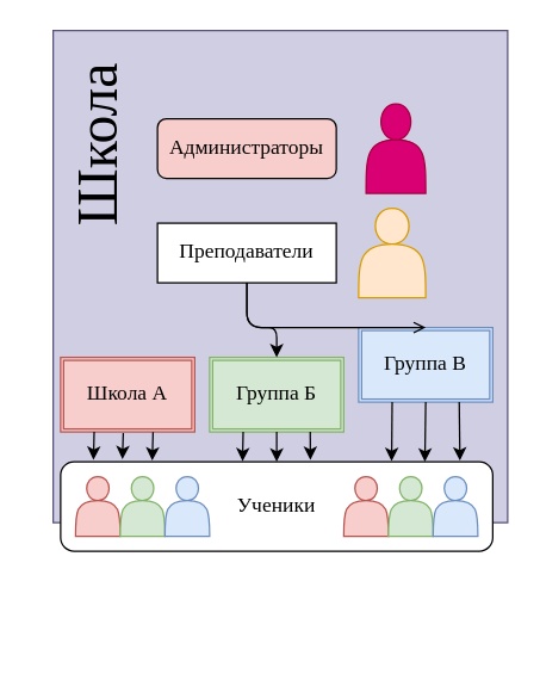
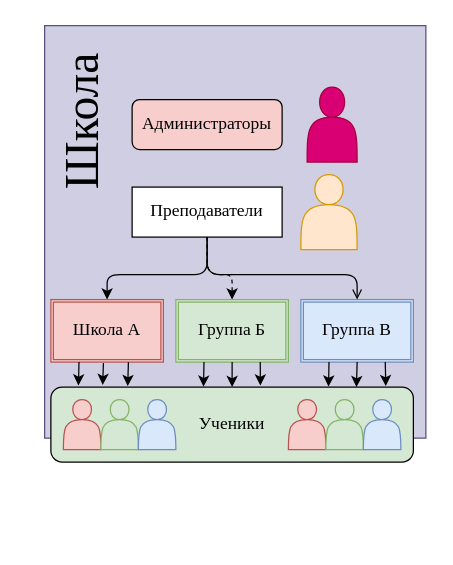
  <mxCell id="0" />
  <mxCell id="1" parent="0" />
  <mxCell id="2" value="" style="rounded=0;whiteSpace=wrap;html=1;fontFamily=Comic Sans MS;fontSize=14;fillColor=#d0cee2;strokeColor=#56517e;" vertex="1" parent="1"><mxGeometry x="35" y="20" width="305" height="330" as="geometry" /></mxCell>
  <mxCell id="3" value="&lt;font style=&quot;font-size: 38px;&quot;&gt;Школа&lt;/font&gt;" style="text;html=1;align=center;verticalAlign=middle;whiteSpace=wrap;rounded=0;fontFamily=Comic Sans MS;fontSize=38;rotation=-90;" vertex="1" parent="1"><mxGeometry x="20" y="76.34" width="90" height="40.83" as="geometry" /></mxCell>
  <mxCell id="4" value="Администраторы" style="rounded=1;whiteSpace=wrap;html=1;fontFamily=Comic Sans MS;fontSize=14;fillColor=#f8cecc;" vertex="1" parent="1"><mxGeometry x="105" y="79.17" width="120" height="40" as="geometry" /></mxCell>
  <mxCell id="5" value="" style="shape=actor;whiteSpace=wrap;html=1;fontFamily=Comic Sans MS;fontSize=14;fillColor=#d80073;strokeColor=#A50040;fontColor=#ffffff;" vertex="1" parent="1"><mxGeometry x="245" y="69.17" width="40" height="60" as="geometry" /></mxCell>
  <mxCell id="6" value="" style="shape=actor;whiteSpace=wrap;html=1;fontFamily=Comic Sans MS;fontSize=14;fillColor=#ffe6cc;strokeColor=#d79b00;" vertex="1" parent="1"><mxGeometry x="240" y="139.17" width="45" height="60" as="geometry" /></mxCell>
  <mxCell id="7" value="&lt;div&gt;Преподаватели&lt;/div&gt;" style="whiteSpace=wrap;html=1;fontFamily=Comic Sans MS;fontSize=14;rounded=0;" vertex="1" parent="1"><mxGeometry x="105" y="149.17" width="120" height="40" as="geometry" /></mxCell>
  <mxCell id="8" value="Школа А" style="shape=ext;double=1;rounded=0;whiteSpace=wrap;html=1;fontFamily=Comic Sans MS;fontSize=14;fillColor=#f8cecc;strokeColor=#b85450;" vertex="1" parent="1"><mxGeometry x="40" y="239.17" width="90" height="50" as="geometry" /></mxCell>
  <mxCell id="9" value="Группа Б" style="shape=ext;double=1;rounded=0;whiteSpace=wrap;html=1;fontFamily=Comic Sans MS;fontSize=14;fillColor=#d5e8d4;strokeColor=#82b366;" vertex="1" parent="1"><mxGeometry x="140" y="239.17" width="90" height="50" as="geometry" /></mxCell>
- <mxCell id="10" value="Группа В" style="shape=ext;double=1;rounded=0;whiteSpace=wrap;html=1;fontFamily=Comic Sans MS;fontSize=14;fillColor=#dae8fc;strokeColor=#6c8ebf;" vertex="1" parent="1"><mxGeometry x="240" y="219.17" width="90" height="50" as="geometry" /></mxCell>
+ <mxCell id="10" value="Группа В" style="shape=ext;double=1;rounded=0;whiteSpace=wrap;html=1;fontFamily=Comic Sans MS;fontSize=14;fillColor=#dae8fc;strokeColor=#6c8ebf;" vertex="1" parent="1"><mxGeometry x="240" y="239.17" width="90" height="50" as="geometry" /></mxCell>
  <mxCell id="11" style="edgeStyle=orthogonalEdgeStyle;rounded=0;orthogonalLoop=1;jettySize=auto;html=1;exitX=0.5;exitY=1;exitDx=0;exitDy=0;fontFamily=Comic Sans MS;fontSize=14;" edge="1" parent="1"><mxGeometry relative="1" as="geometry"><mxPoint x="200" y="429.17" as="sourcePoint" /><mxPoint x="200" y="429.17" as="targetPoint" /></mxGeometry></mxCell>
- <mxCell id="13" value="" style="endArrow=classic;html=1;fontFamily=Comic Sans MS;fontSize=14;exitX=0.5;exitY=1;exitDx=0;exitDy=0;entryX=0.5;entryY=0;entryDx=0;entryDy=0;" edge="1" parent="1" source="7" target="9"><mxGeometry width="50" height="50" relative="1" as="geometry"><mxPoint x="100" y="199.17" as="sourcePoint" /><mxPoint x="95" y="249.17" as="targetPoint" /><Array as="points"><mxPoint x="165" y="219.17" /><mxPoint x="185" y="219.17" /></Array></mxGeometry></mxCell>
+ <mxCell id="12" value="" style="endArrow=classic;html=1;fontFamily=Comic Sans MS;fontSize=14;exitX=0.5;exitY=1;exitDx=0;exitDy=0;entryX=0.5;entryY=0;entryDx=0;entryDy=0;" edge="1" parent="1" source="7" target="8"><mxGeometry width="50" height="50" relative="1" as="geometry"><mxPoint x="80" y="239.17" as="sourcePoint" /><mxPoint x="130" y="189.17" as="targetPoint" /><Array as="points"><mxPoint x="165" y="219.17" /><mxPoint x="85" y="219.17" /></Array></mxGeometry></mxCell>
+ <mxCell id="13" value="" style="endArrow=classic;html=1;fontFamily=Comic Sans MS;fontSize=14;exitX=0.5;exitY=1;exitDx=0;exitDy=0;entryX=0.5;entryY=0;entryDx=0;entryDy=0;dashed=1;" edge="1" parent="1" source="7" target="9"><mxGeometry width="50" height="50" relative="1" as="geometry"><mxPoint x="100" y="199.17" as="sourcePoint" /><mxPoint x="95" y="249.17" as="targetPoint" /><Array as="points"><mxPoint x="165" y="219.17" /><mxPoint x="185" y="219.17" /></Array></mxGeometry></mxCell>
  <mxCell id="14" value="" style="endArrow=open;html=1;fontFamily=Comic Sans MS;fontSize=14;exitX=0.5;exitY=1;exitDx=0;exitDy=0;entryX=0.5;entryY=0;entryDx=0;entryDy=0;" edge="1" parent="1" source="7" target="10"><mxGeometry width="50" height="50" relative="1" as="geometry"><mxPoint x="100" y="199.17" as="sourcePoint" /><mxPoint x="195" y="249.17" as="targetPoint" /><Array as="points"><mxPoint x="165" y="219.17" /><mxPoint x="285" y="219.17" /></Array></mxGeometry></mxCell>
- <mxCell id="15" value="Ученики" style="rounded=1;whiteSpace=wrap;html=1;fontFamily=Comic Sans MS;fontSize=14;" vertex="1" parent="1"><mxGeometry x="40" y="309.17" width="290" height="60" as="geometry" /></mxCell>
+ <mxCell id="15" value="Ученики" style="rounded=1;whiteSpace=wrap;html=1;fontFamily=Comic Sans MS;fontSize=14;fillColor=#d5e8d4;" vertex="1" parent="1"><mxGeometry x="40" y="309.17" width="290" height="60" as="geometry" /></mxCell>
  <mxCell id="16" value="" style="endArrow=classic;html=1;fontFamily=Comic Sans MS;fontSize=14;exitX=0.25;exitY=1;exitDx=0;exitDy=0;entryX=0.076;entryY=-0.021;entryDx=0;entryDy=0;entryPerimeter=0;" edge="1" parent="1" source="8" target="15"><mxGeometry width="50" height="50" relative="1" as="geometry"><mxPoint x="120" y="259.17" as="sourcePoint" /><mxPoint x="170" y="209.17" as="targetPoint" /></mxGeometry></mxCell>
  <mxCell id="17" value="" style="endArrow=classic;html=1;fontFamily=Comic Sans MS;fontSize=14;exitX=0.467;exitY=1.013;exitDx=0;exitDy=0;entryX=0.143;entryY=-0.029;entryDx=0;entryDy=0;entryPerimeter=0;exitPerimeter=0;" edge="1" parent="1" source="8" target="15"><mxGeometry width="50" height="50" relative="1" as="geometry"><mxPoint x="72.5" y="299.17" as="sourcePoint" /><mxPoint x="72.04" y="317.91" as="targetPoint" /></mxGeometry></mxCell>
  <mxCell id="18" value="" style="endArrow=classic;html=1;fontFamily=Comic Sans MS;fontSize=14;exitX=0.689;exitY=1.004;exitDx=0;exitDy=0;entryX=0.212;entryY=-0.013;entryDx=0;entryDy=0;entryPerimeter=0;exitPerimeter=0;" edge="1" parent="1" source="8" target="15"><mxGeometry width="50" height="50" relative="1" as="geometry"><mxPoint x="92.03" y="299.82" as="sourcePoint" /><mxPoint x="91.47" y="317.43" as="targetPoint" /></mxGeometry></mxCell>
  <mxCell id="19" value="" style="endArrow=classic;html=1;fontFamily=Comic Sans MS;fontSize=14;exitX=0.25;exitY=1;exitDx=0;exitDy=0;entryX=0.421;entryY=-0.005;entryDx=0;entryDy=0;entryPerimeter=0;" edge="1" parent="1" source="9" target="15"><mxGeometry width="50" height="50" relative="1" as="geometry"><mxPoint x="92.5" y="319.17" as="sourcePoint" /><mxPoint x="92.04" y="337.91" as="targetPoint" /></mxGeometry></mxCell>
  <mxCell id="20" value="" style="endArrow=classic;html=1;fontFamily=Comic Sans MS;fontSize=14;exitX=0.5;exitY=1;exitDx=0;exitDy=0;entryX=0.5;entryY=0;entryDx=0;entryDy=0;" edge="1" parent="1" source="9" target="15"><mxGeometry width="50" height="50" relative="1" as="geometry"><mxPoint x="112.03" y="319.82" as="sourcePoint" /><mxPoint x="111.47" y="337.43" as="targetPoint" /></mxGeometry></mxCell>
  <mxCell id="21" value="" style="endArrow=classic;html=1;fontFamily=Comic Sans MS;fontSize=14;exitX=0.75;exitY=1;exitDx=0;exitDy=0;entryX=0.578;entryY=-0.021;entryDx=0;entryDy=0;entryPerimeter=0;" edge="1" parent="1" source="9" target="15"><mxGeometry width="50" height="50" relative="1" as="geometry"><mxPoint x="132.01" y="319.37" as="sourcePoint" /><mxPoint x="131.48" y="338.39" as="targetPoint" /></mxGeometry></mxCell>
  <mxCell id="22" value="" style="endArrow=classic;html=1;fontFamily=Comic Sans MS;fontSize=14;exitX=0.75;exitY=1;exitDx=0;exitDy=0;entryX=0.924;entryY=-0.013;entryDx=0;entryDy=0;entryPerimeter=0;" edge="1" parent="1" source="10" target="15"><mxGeometry width="50" height="50" relative="1" as="geometry"><mxPoint x="172.5" y="299.17" as="sourcePoint" /><mxPoint x="172.09" y="318.87" as="targetPoint" /></mxGeometry></mxCell>
  <mxCell id="23" value="" style="endArrow=classic;html=1;fontFamily=Comic Sans MS;fontSize=14;exitX=0.5;exitY=1;exitDx=0;exitDy=0;entryX=0.843;entryY=0;entryDx=0;entryDy=0;entryPerimeter=0;" edge="1" parent="1" source="10" target="15"><mxGeometry width="50" height="50" relative="1" as="geometry"><mxPoint x="195" y="299.17" as="sourcePoint" /><mxPoint x="195" y="319.17" as="targetPoint" /></mxGeometry></mxCell>
  <mxCell id="24" value="" style="endArrow=classic;html=1;fontFamily=Comic Sans MS;fontSize=14;exitX=0.25;exitY=1;exitDx=0;exitDy=0;entryX=0.766;entryY=-0.007;entryDx=0;entryDy=0;entryPerimeter=0;" edge="1" parent="1" source="10" target="15"><mxGeometry width="50" height="50" relative="1" as="geometry"><mxPoint x="217.5" y="299.17" as="sourcePoint" /><mxPoint x="217.62" y="317.91" as="targetPoint" /></mxGeometry></mxCell>
  <mxCell id="25" value="" style="shape=actor;whiteSpace=wrap;html=1;fontFamily=Comic Sans MS;fontSize=14;fillColor=#f8cecc;strokeColor=#b85450;" vertex="1" parent="1"><mxGeometry x="50" y="319.17" width="30" height="40" as="geometry" /></mxCell>
  <mxCell id="26" value="" style="shape=actor;whiteSpace=wrap;html=1;fontFamily=Comic Sans MS;fontSize=14;fillColor=#d5e8d4;strokeColor=#82b366;" vertex="1" parent="1"><mxGeometry x="80" y="319.17" width="30" height="40" as="geometry" /></mxCell>
  <mxCell id="27" value="" style="shape=actor;whiteSpace=wrap;html=1;fontFamily=Comic Sans MS;fontSize=14;fillColor=#dae8fc;strokeColor=#6c8ebf;" vertex="1" parent="1"><mxGeometry x="110" y="319.17" width="30" height="40" as="geometry" /></mxCell>
  <mxCell id="28" value="" style="shape=actor;whiteSpace=wrap;html=1;fontFamily=Comic Sans MS;fontSize=14;fillColor=#f8cecc;strokeColor=#b85450;" vertex="1" parent="1"><mxGeometry x="230" y="319.17" width="30" height="40" as="geometry" /></mxCell>
  <mxCell id="29" value="" style="shape=actor;whiteSpace=wrap;html=1;fontFamily=Comic Sans MS;fontSize=14;fillColor=#d5e8d4;strokeColor=#82b366;" vertex="1" parent="1"><mxGeometry x="260" y="319.17" width="30" height="40" as="geometry" /></mxCell>
  <mxCell id="30" value="" style="shape=actor;whiteSpace=wrap;html=1;fontFamily=Comic Sans MS;fontSize=14;fillColor=#dae8fc;strokeColor=#6c8ebf;" vertex="1" parent="1"><mxGeometry x="290" y="319.17" width="30" height="40" as="geometry" /></mxCell>
